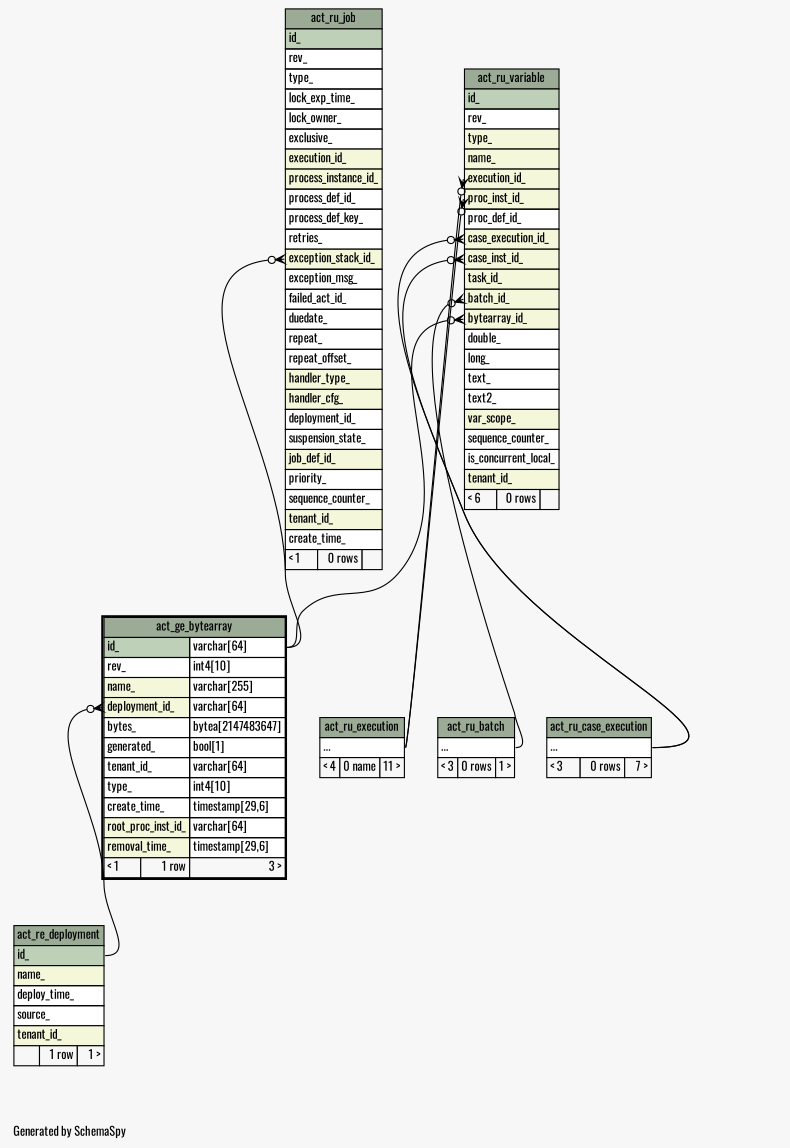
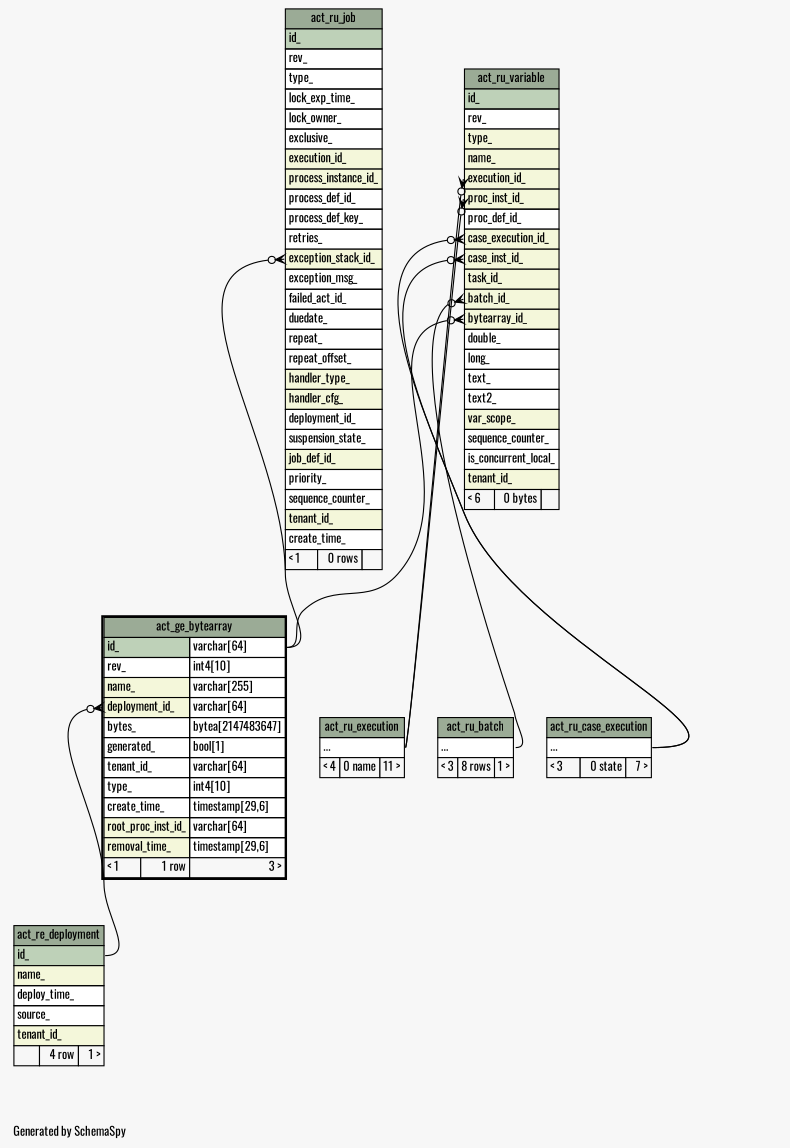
  digraph {
    bgcolor="#f7f7f7"
    fontname=Oswald
    fontsize=11
    label="\nGenerated by SchemaSpy"
    labeljust=l
    nodesep=0.18
    rankdir=TB
    ranksep=0.46
    node [fontname=Oswald fontsize=11 shape=plaintext]
    edge [arrowhead=none arrowsize=0.8 arrowtail=crowodot dir=back fontname=Oswald headport="elipses:e"]
    n1 [label=<     <TABLE BORDER="2" CELLBORDER="1" CELLSPACING="0" BGCOLOR="#ffffff">       <TR><TD COLSPAN="3" BGCOLOR="#9bab96" ALIGN="CENTER">act_ge_bytearray</TD></TR>       <TR><TD PORT="id_" COLSPAN="2" BGCOLOR="#bed1b8" ALIGN="LEFT">id_</TD><TD PORT="id_.type" ALIGN="LEFT">varchar[64]</TD></TR>       <TR><TD PORT="rev_" COLSPAN="2" ALIGN="LEFT">rev_</TD><TD PORT="rev_.type" ALIGN="LEFT">int4[10]</TD></TR>       <TR><TD PORT="name_" COLSPAN="2" BGCOLOR="#f4f7da" ALIGN="LEFT">name_</TD><TD PORT="name_.type" ALIGN="LEFT">varchar[255]</TD></TR>       <TR><TD PORT="deployment_id_" COLSPAN="2" BGCOLOR="#f4f7da" ALIGN="LEFT">deployment_id_</TD><TD PORT="deployment_id_.type" ALIGN="LEFT">varchar[64]</TD></TR>       <TR><TD PORT="bytes_" COLSPAN="2" ALIGN="LEFT">bytes_</TD><TD PORT="bytes_.type" ALIGN="LEFT">bytea[2147483647]</TD></TR>       <TR><TD PORT="generated_" COLSPAN="2" ALIGN="LEFT">generated_</TD><TD PORT="generated_.type" ALIGN="LEFT">bool[1]</TD></TR>       <TR><TD PORT="tenant_id_" COLSPAN="2" ALIGN="LEFT">tenant_id_</TD><TD PORT="tenant_id_.type" ALIGN="LEFT">varchar[64]</TD></TR>       <TR><TD PORT="type_" COLSPAN="2" ALIGN="LEFT">type_</TD><TD PORT="type_.type" ALIGN="LEFT">int4[10]</TD></TR>       <TR><TD PORT="create_time_" COLSPAN="2" ALIGN="LEFT">create_time_</TD><TD PORT="create_time_.type" ALIGN="LEFT">timestamp[29,6]</TD></TR>       <TR><TD PORT="root_proc_inst_id_" COLSPAN="2" BGCOLOR="#f4f7da" ALIGN="LEFT">root_proc_inst_id_</TD><TD PORT="root_proc_inst_id_.type" ALIGN="LEFT">varchar[64]</TD></TR>       <TR><TD PORT="removal_time_" COLSPAN="2" BGCOLOR="#f4f7da" ALIGN="LEFT">removal_time_</TD><TD PORT="removal_time_.type" ALIGN="LEFT">timestamp[29,6]</TD></TR>       <TR><TD ALIGN="LEFT" BGCOLOR="#f7f7f7">&lt; 1</TD><TD ALIGN="RIGHT" BGCOLOR="#f7f7f7">1 row</TD><TD ALIGN="RIGHT" BGCOLOR="#f7f7f7">3 &gt;</TD></TR>     </TABLE>>]
-   n2 [label=<     <TABLE BORDER="0" CELLBORDER="1" CELLSPACING="0" BGCOLOR="#ffffff">       <TR><TD COLSPAN="3" BGCOLOR="#9bab96" ALIGN="CENTER">act_re_deployment</TD></TR>       <TR><TD PORT="id_" COLSPAN="3" BGCOLOR="#bed1b8" ALIGN="LEFT">id_</TD></TR>       <TR><TD PORT="name_" COLSPAN="3" BGCOLOR="#f4f7da" ALIGN="LEFT">name_</TD></TR>       <TR><TD PORT="deploy_time_" COLSPAN="3" ALIGN="LEFT">deploy_time_</TD></TR>       <TR><TD PORT="source_" COLSPAN="3" ALIGN="LEFT">source_</TD></TR>       <TR><TD PORT="tenant_id_" COLSPAN="3" BGCOLOR="#f4f7da" ALIGN="LEFT">tenant_id_</TD></TR>       <TR><TD ALIGN="LEFT" BGCOLOR="#f7f7f7">  </TD><TD ALIGN="RIGHT" BGCOLOR="#f7f7f7">1 row</TD><TD ALIGN="RIGHT" BGCOLOR="#f7f7f7">1 &gt;</TD></TR>     </TABLE>>]
+   n2 [label=<     <TABLE BORDER="0" CELLBORDER="1" CELLSPACING="0" BGCOLOR="#ffffff">       <TR><TD COLSPAN="3" BGCOLOR="#9bab96" ALIGN="CENTER">act_re_deployment</TD></TR>       <TR><TD PORT="id_" COLSPAN="3" BGCOLOR="#bed1b8" ALIGN="LEFT">id_</TD></TR>       <TR><TD PORT="name_" COLSPAN="3" BGCOLOR="#f4f7da" ALIGN="LEFT">name_</TD></TR>       <TR><TD PORT="deploy_time_" COLSPAN="3" ALIGN="LEFT">deploy_time_</TD></TR>       <TR><TD PORT="source_" COLSPAN="3" ALIGN="LEFT">source_</TD></TR>       <TR><TD PORT="tenant_id_" COLSPAN="3" BGCOLOR="#f4f7da" ALIGN="LEFT">tenant_id_</TD></TR>       <TR><TD ALIGN="LEFT" BGCOLOR="#f7f7f7">  </TD><TD ALIGN="RIGHT" BGCOLOR="#f7f7f7">4 row</TD><TD ALIGN="RIGHT" BGCOLOR="#f7f7f7">1 &gt;</TD></TR>     </TABLE>>]
    n3 [label=<     <TABLE BORDER="0" CELLBORDER="1" CELLSPACING="0" BGCOLOR="#ffffff">       <TR><TD COLSPAN="3" BGCOLOR="#9bab96" ALIGN="CENTER">act_ru_execution</TD></TR>       <TR><TD PORT="elipses" COLSPAN="3" ALIGN="LEFT">...</TD></TR>       <TR><TD ALIGN="LEFT" BGCOLOR="#f7f7f7">&lt; 4</TD><TD ALIGN="RIGHT" BGCOLOR="#f7f7f7">0 name</TD><TD ALIGN="RIGHT" BGCOLOR="#f7f7f7">11 &gt;</TD></TR>     </TABLE>>]
    n4 [label=<     <TABLE BORDER="0" CELLBORDER="1" CELLSPACING="0" BGCOLOR="#ffffff">       <TR><TD COLSPAN="3" BGCOLOR="#9bab96" ALIGN="CENTER">act_ru_job</TD></TR>       <TR><TD PORT="id_" COLSPAN="3" BGCOLOR="#bed1b8" ALIGN="LEFT">id_</TD></TR>       <TR><TD PORT="rev_" COLSPAN="3" ALIGN="LEFT">rev_</TD></TR>       <TR><TD PORT="type_" COLSPAN="3" ALIGN="LEFT">type_</TD></TR>       <TR><TD PORT="lock_exp_time_" COLSPAN="3" ALIGN="LEFT">lock_exp_time_</TD></TR>       <TR><TD PORT="lock_owner_" COLSPAN="3" ALIGN="LEFT">lock_owner_</TD></TR>       <TR><TD PORT="exclusive_" COLSPAN="3" ALIGN="LEFT">exclusive_</TD></TR>       <TR><TD PORT="execution_id_" COLSPAN="3" BGCOLOR="#f4f7da" ALIGN="LEFT">execution_id_</TD></TR>       <TR><TD PORT="process_instance_id_" COLSPAN="3" BGCOLOR="#f4f7da" ALIGN="LEFT">process_instance_id_</TD></TR>       <TR><TD PORT="process_def_id_" COLSPAN="3" ALIGN="LEFT">process_def_id_</TD></TR>       <TR><TD PORT="process_def_key_" COLSPAN="3" ALIGN="LEFT">process_def_key_</TD></TR>       <TR><TD PORT="retries_" COLSPAN="3" ALIGN="LEFT">retries_</TD></TR>       <TR><TD PORT="exception_stack_id_" COLSPAN="3" BGCOLOR="#f4f7da" ALIGN="LEFT">exception_stack_id_</TD></TR>       <TR><TD PORT="exception_msg_" COLSPAN="3" ALIGN="LEFT">exception_msg_</TD></TR>       <TR><TD PORT="failed_act_id_" COLSPAN="3" ALIGN="LEFT">failed_act_id_</TD></TR>       <TR><TD PORT="duedate_" COLSPAN="3" ALIGN="LEFT">duedate_</TD></TR>       <TR><TD PORT="repeat_" COLSPAN="3" ALIGN="LEFT">repeat_</TD></TR>       <TR><TD PORT="repeat_offset_" COLSPAN="3" ALIGN="LEFT">repeat_offset_</TD></TR>       <TR><TD PORT="handler_type_" COLSPAN="3" BGCOLOR="#f4f7da" ALIGN="LEFT">handler_type_</TD></TR>       <TR><TD PORT="handler_cfg_" COLSPAN="3" BGCOLOR="#f4f7da" ALIGN="LEFT">handler_cfg_</TD></TR>       <TR><TD PORT="deployment_id_" COLSPAN="3" ALIGN="LEFT">deployment_id_</TD></TR>       <TR><TD PORT="suspension_state_" COLSPAN="3" ALIGN="LEFT">suspension_state_</TD></TR>       <TR><TD PORT="job_def_id_" COLSPAN="3" BGCOLOR="#f4f7da" ALIGN="LEFT">job_def_id_</TD></TR>       <TR><TD PORT="priority_" COLSPAN="3" ALIGN="LEFT">priority_</TD></TR>       <TR><TD PORT="sequence_counter_" COLSPAN="3" ALIGN="LEFT">sequence_counter_</TD></TR>       <TR><TD PORT="tenant_id_" COLSPAN="3" BGCOLOR="#f4f7da" ALIGN="LEFT">tenant_id_</TD></TR>       <TR><TD PORT="create_time_" COLSPAN="3" ALIGN="LEFT">create_time_</TD></TR>       <TR><TD ALIGN="LEFT" BGCOLOR="#f7f7f7">&lt; 1</TD><TD ALIGN="RIGHT" BGCOLOR="#f7f7f7">0 rows</TD><TD ALIGN="RIGHT" BGCOLOR="#f7f7f7">  </TD></TR>     </TABLE>>]
-   n5 [label=<     <TABLE BORDER="0" CELLBORDER="1" CELLSPACING="0" BGCOLOR="#ffffff">       <TR><TD COLSPAN="3" BGCOLOR="#9bab96" ALIGN="CENTER">act_ru_variable</TD></TR>       <TR><TD PORT="id_" COLSPAN="3" BGCOLOR="#bed1b8" ALIGN="LEFT">id_</TD></TR>       <TR><TD PORT="rev_" COLSPAN="3" ALIGN="LEFT">rev_</TD></TR>       <TR><TD PORT="type_" COLSPAN="3" BGCOLOR="#f4f7da" ALIGN="LEFT">type_</TD></TR>       <TR><TD PORT="name_" COLSPAN="3" BGCOLOR="#f4f7da" ALIGN="LEFT">name_</TD></TR>       <TR><TD PORT="execution_id_" COLSPAN="3" BGCOLOR="#f4f7da" ALIGN="LEFT">execution_id_</TD></TR>       <TR><TD PORT="proc_inst_id_" COLSPAN="3" BGCOLOR="#f4f7da" ALIGN="LEFT">proc_inst_id_</TD></TR>       <TR><TD PORT="proc_def_id_" COLSPAN="3" ALIGN="LEFT">proc_def_id_</TD></TR>       <TR><TD PORT="case_execution_id_" COLSPAN="3" BGCOLOR="#f4f7da" ALIGN="LEFT">case_execution_id_</TD></TR>       <TR><TD PORT="case_inst_id_" COLSPAN="3" BGCOLOR="#f4f7da" ALIGN="LEFT">case_inst_id_</TD></TR>       <TR><TD PORT="task_id_" COLSPAN="3" BGCOLOR="#f4f7da" ALIGN="LEFT">task_id_</TD></TR>       <TR><TD PORT="batch_id_" COLSPAN="3" BGCOLOR="#f4f7da" ALIGN="LEFT">batch_id_</TD></TR>       <TR><TD PORT="bytearray_id_" COLSPAN="3" BGCOLOR="#f4f7da" ALIGN="LEFT">bytearray_id_</TD></TR>       <TR><TD PORT="double_" COLSPAN="3" ALIGN="LEFT">double_</TD></TR>       <TR><TD PORT="long_" COLSPAN="3" ALIGN="LEFT">long_</TD></TR>       <TR><TD PORT="text_" COLSPAN="3" ALIGN="LEFT">text_</TD></TR>       <TR><TD PORT="text2_" COLSPAN="3" ALIGN="LEFT">text2_</TD></TR>       <TR><TD PORT="var_scope_" COLSPAN="3" BGCOLOR="#f4f7da" ALIGN="LEFT">var_scope_</TD></TR>       <TR><TD PORT="sequence_counter_" COLSPAN="3" ALIGN="LEFT">sequence_counter_</TD></TR>       <TR><TD PORT="is_concurrent_local_" COLSPAN="3" ALIGN="LEFT">is_concurrent_local_</TD></TR>       <TR><TD PORT="tenant_id_" COLSPAN="3" BGCOLOR="#f4f7da" ALIGN="LEFT">tenant_id_</TD></TR>       <TR><TD ALIGN="LEFT" BGCOLOR="#f7f7f7">&lt; 6</TD><TD ALIGN="RIGHT" BGCOLOR="#f7f7f7">0 rows</TD><TD ALIGN="RIGHT" BGCOLOR="#f7f7f7">  </TD></TR>     </TABLE>>]
-   n6 [label=<     <TABLE BORDER="0" CELLBORDER="1" CELLSPACING="0" BGCOLOR="#ffffff">       <TR><TD COLSPAN="3" BGCOLOR="#9bab96" ALIGN="CENTER">act_ru_batch</TD></TR>       <TR><TD PORT="elipses" COLSPAN="3" ALIGN="LEFT">...</TD></TR>       <TR><TD ALIGN="LEFT" BGCOLOR="#f7f7f7">&lt; 3</TD><TD ALIGN="RIGHT" BGCOLOR="#f7f7f7">0 rows</TD><TD ALIGN="RIGHT" BGCOLOR="#f7f7f7">1 &gt;</TD></TR>     </TABLE>>]
-   n7 [label=<     <TABLE BORDER="0" CELLBORDER="1" CELLSPACING="0" BGCOLOR="#ffffff">       <TR><TD COLSPAN="3" BGCOLOR="#9bab96" ALIGN="CENTER">act_ru_case_execution</TD></TR>       <TR><TD PORT="elipses" COLSPAN="3" ALIGN="LEFT">...</TD></TR>       <TR><TD ALIGN="LEFT" BGCOLOR="#f7f7f7">&lt; 3</TD><TD ALIGN="RIGHT" BGCOLOR="#f7f7f7">0 rows</TD><TD ALIGN="RIGHT" BGCOLOR="#f7f7f7">7 &gt;</TD></TR>     </TABLE>>]
+   n5 [label=<     <TABLE BORDER="0" CELLBORDER="1" CELLSPACING="0" BGCOLOR="#ffffff">       <TR><TD COLSPAN="3" BGCOLOR="#9bab96" ALIGN="CENTER">act_ru_variable</TD></TR>       <TR><TD PORT="id_" COLSPAN="3" BGCOLOR="#bed1b8" ALIGN="LEFT">id_</TD></TR>       <TR><TD PORT="rev_" COLSPAN="3" ALIGN="LEFT">rev_</TD></TR>       <TR><TD PORT="type_" COLSPAN="3" BGCOLOR="#f4f7da" ALIGN="LEFT">type_</TD></TR>       <TR><TD PORT="name_" COLSPAN="3" BGCOLOR="#f4f7da" ALIGN="LEFT">name_</TD></TR>       <TR><TD PORT="execution_id_" COLSPAN="3" BGCOLOR="#f4f7da" ALIGN="LEFT">execution_id_</TD></TR>       <TR><TD PORT="proc_inst_id_" COLSPAN="3" BGCOLOR="#f4f7da" ALIGN="LEFT">proc_inst_id_</TD></TR>       <TR><TD PORT="proc_def_id_" COLSPAN="3" ALIGN="LEFT">proc_def_id_</TD></TR>       <TR><TD PORT="case_execution_id_" COLSPAN="3" BGCOLOR="#f4f7da" ALIGN="LEFT">case_execution_id_</TD></TR>       <TR><TD PORT="case_inst_id_" COLSPAN="3" BGCOLOR="#f4f7da" ALIGN="LEFT">case_inst_id_</TD></TR>       <TR><TD PORT="task_id_" COLSPAN="3" BGCOLOR="#f4f7da" ALIGN="LEFT">task_id_</TD></TR>       <TR><TD PORT="batch_id_" COLSPAN="3" BGCOLOR="#f4f7da" ALIGN="LEFT">batch_id_</TD></TR>       <TR><TD PORT="bytearray_id_" COLSPAN="3" BGCOLOR="#f4f7da" ALIGN="LEFT">bytearray_id_</TD></TR>       <TR><TD PORT="double_" COLSPAN="3" ALIGN="LEFT">double_</TD></TR>       <TR><TD PORT="long_" COLSPAN="3" ALIGN="LEFT">long_</TD></TR>       <TR><TD PORT="text_" COLSPAN="3" ALIGN="LEFT">text_</TD></TR>       <TR><TD PORT="text2_" COLSPAN="3" ALIGN="LEFT">text2_</TD></TR>       <TR><TD PORT="var_scope_" COLSPAN="3" BGCOLOR="#f4f7da" ALIGN="LEFT">var_scope_</TD></TR>       <TR><TD PORT="sequence_counter_" COLSPAN="3" ALIGN="LEFT">sequence_counter_</TD></TR>       <TR><TD PORT="is_concurrent_local_" COLSPAN="3" ALIGN="LEFT">is_concurrent_local_</TD></TR>       <TR><TD PORT="tenant_id_" COLSPAN="3" BGCOLOR="#f4f7da" ALIGN="LEFT">tenant_id_</TD></TR>       <TR><TD ALIGN="LEFT" BGCOLOR="#f7f7f7">&lt; 6</TD><TD ALIGN="RIGHT" BGCOLOR="#f7f7f7">0 bytes</TD><TD ALIGN="RIGHT" BGCOLOR="#f7f7f7">  </TD></TR>     </TABLE>>]
+   n6 [label=<     <TABLE BORDER="0" CELLBORDER="1" CELLSPACING="0" BGCOLOR="#ffffff">       <TR><TD COLSPAN="3" BGCOLOR="#9bab96" ALIGN="CENTER">act_ru_batch</TD></TR>       <TR><TD PORT="elipses" COLSPAN="3" ALIGN="LEFT">...</TD></TR>       <TR><TD ALIGN="LEFT" BGCOLOR="#f7f7f7">&lt; 3</TD><TD ALIGN="RIGHT" BGCOLOR="#f7f7f7">8 rows</TD><TD ALIGN="RIGHT" BGCOLOR="#f7f7f7">1 &gt;</TD></TR>     </TABLE>>]
+   n7 [label=<     <TABLE BORDER="0" CELLBORDER="1" CELLSPACING="0" BGCOLOR="#ffffff">       <TR><TD COLSPAN="3" BGCOLOR="#9bab96" ALIGN="CENTER">act_ru_case_execution</TD></TR>       <TR><TD PORT="elipses" COLSPAN="3" ALIGN="LEFT">...</TD></TR>       <TR><TD ALIGN="LEFT" BGCOLOR="#f7f7f7">&lt; 3</TD><TD ALIGN="RIGHT" BGCOLOR="#f7f7f7">0 state</TD><TD ALIGN="RIGHT" BGCOLOR="#f7f7f7">7 &gt;</TD></TR>     </TABLE>>]
    n1 -> n2 [headport="id_:e" tailport="deployment_id_:w"]
    n4 -> n1 [headport="id_.type:e" tailport="exception_stack_id_:w"]
    n5 -> n1 [headport="id_.type:e" tailport="bytearray_id_:w"]
    n5 -> n3 [tailport="execution_id_:w"]
    n5 -> n3 [tailport="proc_inst_id_:w"]
    n5 -> n6 [tailport="batch_id_:w"]
    n5 -> n7 [tailport="case_execution_id_:w"]
    n5 -> n7 [tailport="case_inst_id_:w"]
  }
